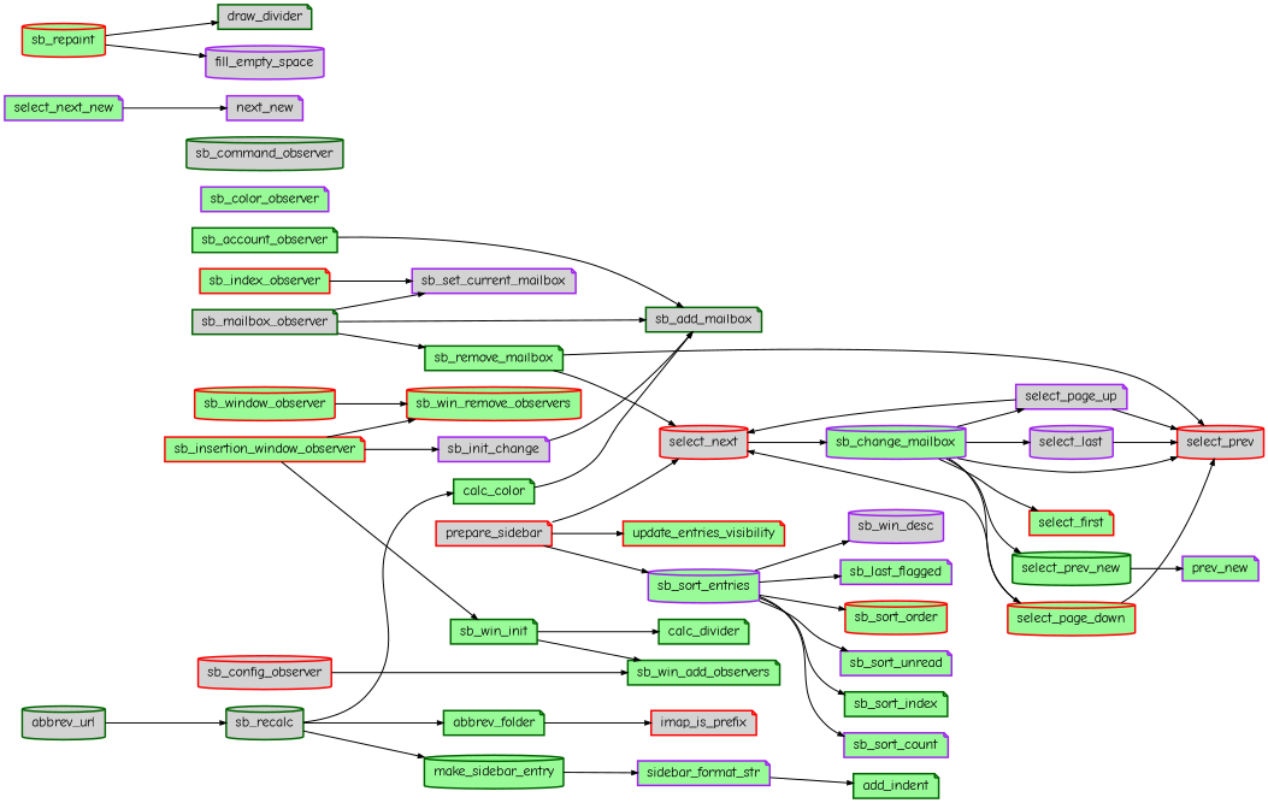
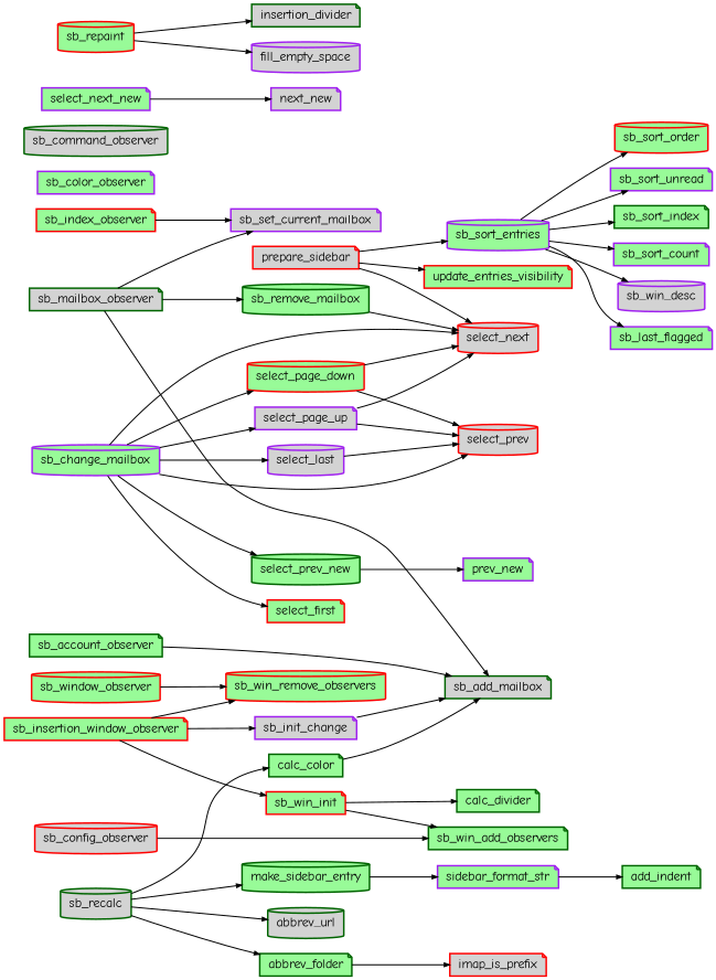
  digraph {
    compound=true
    fontname="Comic Neue"
    nodesep=0.2
    rankdir=LR
    ranksep=0.5
    node [color=darkgreen fillcolor=palegreen fontname="Comic Neue" fontsize=12 penwidth=1.5 shape=note style=filled]
    edge [arrowsize=0.5 fontname="Comic Neue" penwidth=1.0]
    sb_account_observer [height=0.2]
    sb_config_observer [color=red fillcolor=lightgrey height=0.2 shape=cylinder]
    sb_index_observer [color=red height=0.2]
    sb_insertion_window_observer [color=red height=0.2]
    sb_mailbox_observer [fillcolor=lightgrey height=0.2]
    sb_window_observer [color=red height=0.2 shape=cylinder]
    sb_color_observer [color=purple height=0.2]
    sb_command_observer [fillcolor=lightgrey height=0.2 shape=cylinder]
    sb_add_mailbox [fillcolor=lightgrey height=0.2]
    sb_win_add_observers [height=0.2]
    sb_set_current_mailbox [color=purple fillcolor=lightgrey height=0.2]
    n12 [color=purple fillcolor=lightgrey height=0.2 label=sb_init_change]
-   sb_win_init [height=0.2]
+   sb_win_init [color=red height=0.2]
    sb_win_remove_observers [color=red height=0.2 shape=cylinder]
-   sb_remove_mailbox [height=0.2]
+   sb_remove_mailbox [height=0.2 shape=cylinder]
    sb_recalc [fillcolor=lightgrey height=0.2 shape=cylinder]
    abbrev_folder [height=0.2]
    make_sidebar_entry [height=0.2 shape=cylinder]
    abbrev_url [fillcolor=lightgrey height=0.2 shape=cylinder]
    calc_color [height=0.2]
    imap_is_prefix [color=red fillcolor=lightgrey height=0.2]
    sidebar_format_str [color=purple height=0.2]
    prepare_sidebar [color=red fillcolor=lightgrey height=0.2]
    update_entries_visibility [color=red height=0.2]
    sb_sort_entries [color=purple height=0.2 shape=cylinder]
    select_next [color=red fillcolor=lightgrey height=0.2 shape=cylinder]
    add_indent [height=0.2]
    sb_sort_count [color=purple height=0.2]
    n29 [color=purple fillcolor=lightgrey height=0.2 label=sb_win_desc shape=cylinder]
    n30 [color=purple height=0.2 label=sb_last_flagged]
    sb_sort_order [color=red height=0.2 shape=cylinder]
    sb_sort_unread [color=purple height=0.2]
    n33 [height=0.2 label=sb_sort_index]
    sb_change_mailbox [color=purple height=0.2 shape=cylinder]
    select_first [color=red height=0.2]
    select_last [color=purple fillcolor=lightgrey height=0.2 shape=cylinder]
    select_page_down [color=red height=0.2 shape=cylinder]
    select_page_up [color=purple fillcolor=lightgrey height=0.2]
    select_prev [color=red fillcolor=lightgrey height=0.2 shape=cylinder]
    select_prev_new [height=0.2 shape=cylinder]
    select_next_new [color=purple height=0.2]
    next_new [color=purple fillcolor=lightgrey height=0.2]
    prev_new [color=purple height=0.2]
    calc_divider [height=0.2]
    sb_repaint [color=red height=0.2 shape=cylinder]
-   draw_divider [fillcolor=lightgrey height=0.2]
+   draw_divider [fillcolor=lightgrey height=0.2 label=insertion_divider]
    fill_empty_space [color=purple fillcolor=lightgrey height=0.2 shape=cylinder]
    subgraph sub_1 {
      rank=same
      sb_account_observer
      sb_config_observer
      sb_index_observer
      sb_insertion_window_observer
      sb_mailbox_observer
      sb_window_observer
      sb_color_observer
      sb_command_observer
    }
    sb_account_observer -> sb_add_mailbox
    sb_config_observer -> sb_win_add_observers
    sb_index_observer -> sb_set_current_mailbox
    sb_insertion_window_observer -> n12
    sb_insertion_window_observer -> sb_win_init
    sb_insertion_window_observer -> sb_win_remove_observers
    sb_mailbox_observer -> sb_add_mailbox
    sb_mailbox_observer -> sb_set_current_mailbox
    sb_mailbox_observer -> sb_remove_mailbox
    sb_window_observer -> sb_win_remove_observers
    n12 -> sb_add_mailbox
    sb_win_init -> sb_win_add_observers
    sb_win_init -> calc_divider
    sb_remove_mailbox -> select_next
-   sb_remove_mailbox -> select_prev
    sb_recalc -> abbrev_folder
    sb_recalc -> make_sidebar_entry
-   abbrev_url -> sb_recalc
+   sb_recalc -> abbrev_url
    sb_recalc -> calc_color
    abbrev_folder -> imap_is_prefix
    make_sidebar_entry -> sidebar_format_str
    calc_color -> sb_add_mailbox
    sidebar_format_str -> add_indent
    prepare_sidebar -> update_entries_visibility
    prepare_sidebar -> sb_sort_entries
    prepare_sidebar -> select_next
    sb_sort_entries -> sb_sort_count
    sb_sort_entries -> n29
    sb_sort_entries -> n30
    sb_sort_entries -> sb_sort_order
    sb_sort_entries -> sb_sort_unread
    sb_sort_entries -> n33
-   select_next -> sb_change_mailbox
+   sb_change_mailbox -> select_next
    sb_change_mailbox -> select_first
    sb_change_mailbox -> select_last
    sb_change_mailbox -> select_page_down
    sb_change_mailbox -> select_page_up
    sb_change_mailbox -> select_prev
    sb_change_mailbox -> select_prev_new
    select_last -> select_prev
    select_page_down -> select_next
    select_page_down -> select_prev
    select_page_up -> select_next
    select_page_up -> select_prev
    select_prev_new -> prev_new
    select_next_new -> next_new
    sb_repaint -> draw_divider
    sb_repaint -> fill_empty_space
  }
